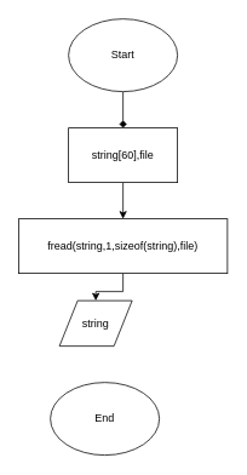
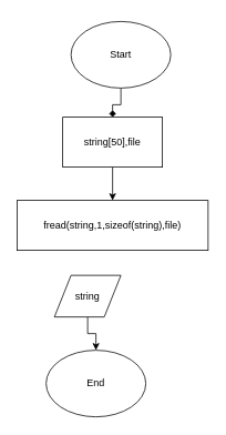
  <mxCell id="0" />
  <mxCell id="1" parent="0" />
  <mxCell id="2" style="edgeStyle=orthogonalEdgeStyle;rounded=0;orthogonalLoop=1;jettySize=auto;html=1;entryX=0.5;entryY=0;entryDx=0;entryDy=0;endArrow=diamond;" edge="1" parent="1" source="3" target="5"><mxGeometry relative="1" as="geometry" /></mxCell>
- <mxCell id="3" value="Start" style="ellipse;whiteSpace=wrap;html=1;" vertex="1" parent="1"><mxGeometry x="75" y="20" width="120" height="80" as="geometry" /></mxCell>
+ <mxCell id="3" value="Start" style="ellipse;whiteSpace=wrap;html=1;" vertex="1" parent="1"><mxGeometry x="85" y="25" width="120" height="80" as="geometry" /></mxCell>
  <mxCell id="4" style="edgeStyle=orthogonalEdgeStyle;rounded=0;orthogonalLoop=1;jettySize=auto;html=1;entryX=0.5;entryY=0;entryDx=0;entryDy=0;" edge="1" parent="1" source="5" target="9"><mxGeometry relative="1" as="geometry" /></mxCell>
- <mxCell id="5" value="string[60],file" style="rounded=0;whiteSpace=wrap;html=1;" vertex="1" parent="1"><mxGeometry x="75" y="140" width="120" height="60" as="geometry" /></mxCell>
+ <mxCell id="5" value="string[50],file" style="rounded=0;whiteSpace=wrap;html=1;" vertex="1" parent="1"><mxGeometry x="75" y="140" width="120" height="60" as="geometry" /></mxCell>
+ <mxCell id="6" style="edgeStyle=orthogonalEdgeStyle;rounded=0;orthogonalLoop=1;jettySize=auto;html=1;" edge="1" parent="1" source="7" target="10"><mxGeometry relative="1" as="geometry" /></mxCell>
  <mxCell id="7" value="string" style="shape=parallelogram;perimeter=parallelogramPerimeter;whiteSpace=wrap;html=1;fixedSize=1;" vertex="1" parent="1"><mxGeometry x="65" y="330" width="80" height="50" as="geometry" /></mxCell>
- <mxCell id="8" style="edgeStyle=orthogonalEdgeStyle;rounded=0;orthogonalLoop=1;jettySize=auto;html=1;" edge="1" parent="1" source="9" target="7"><mxGeometry relative="1" as="geometry" /></mxCell>
  <mxCell id="9" value="fread(string,1,sizeof(string),file)" style="rounded=0;whiteSpace=wrap;html=1;" vertex="1" parent="1"><mxGeometry x="20" y="240" width="230" height="60" as="geometry" /></mxCell>
  <mxCell id="10" value="End" style="ellipse;whiteSpace=wrap;html=1;" vertex="1" parent="1"><mxGeometry x="55" y="420" width="120" height="80" as="geometry" /></mxCell>
